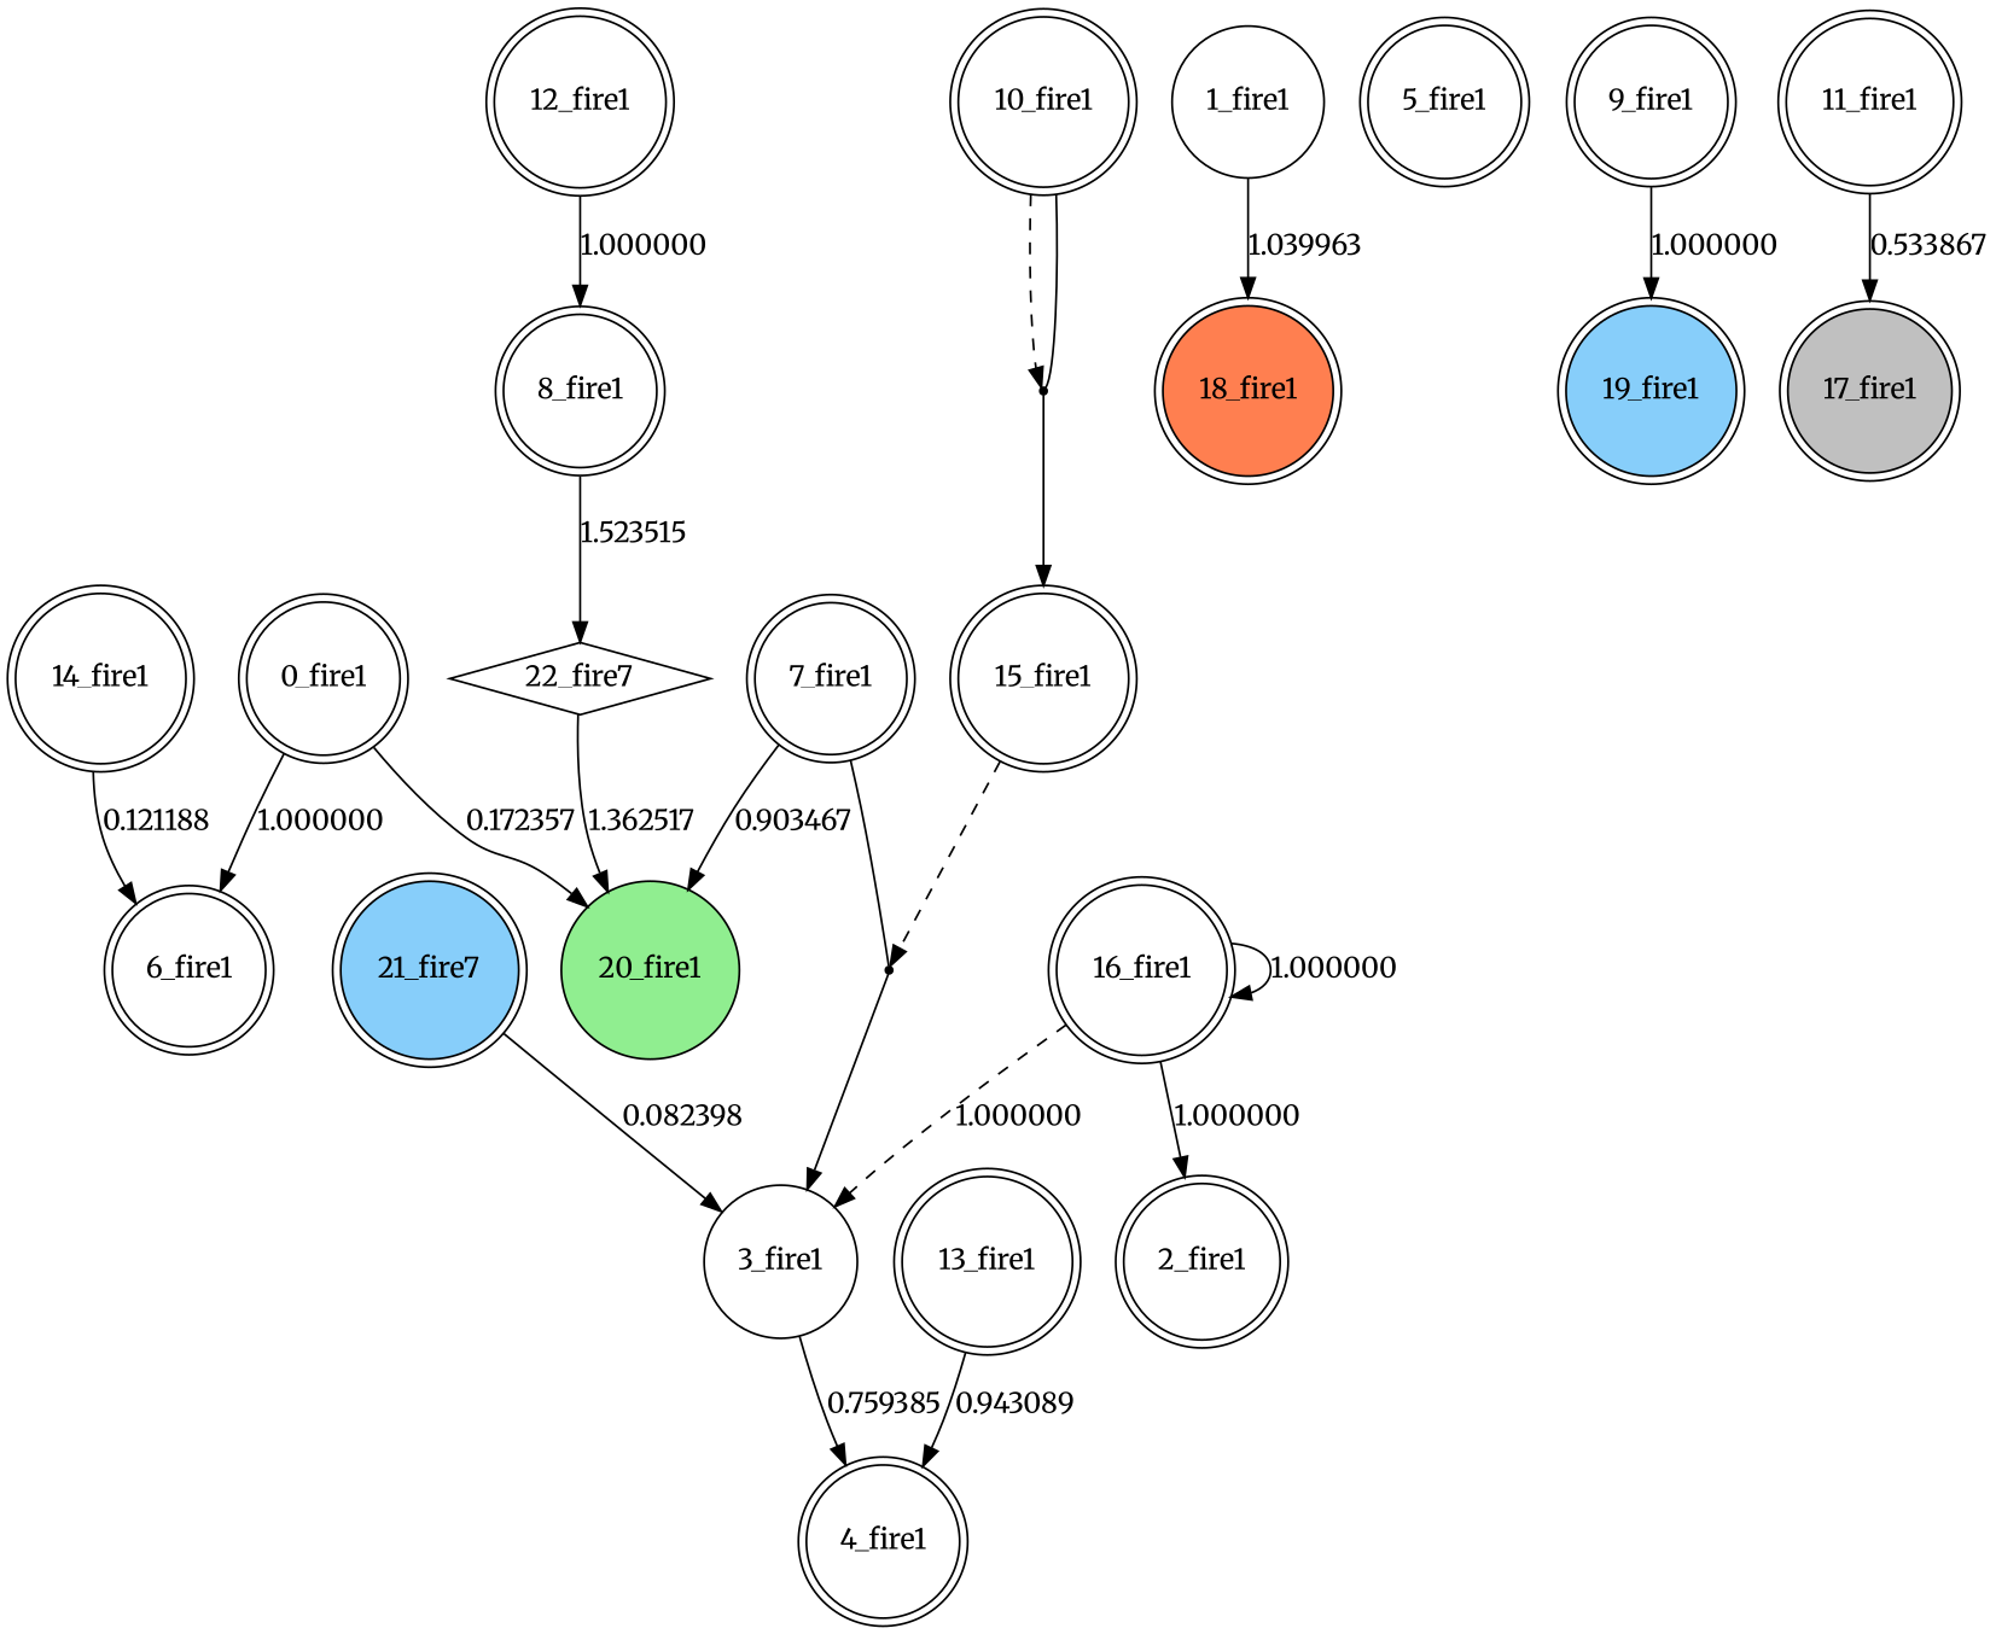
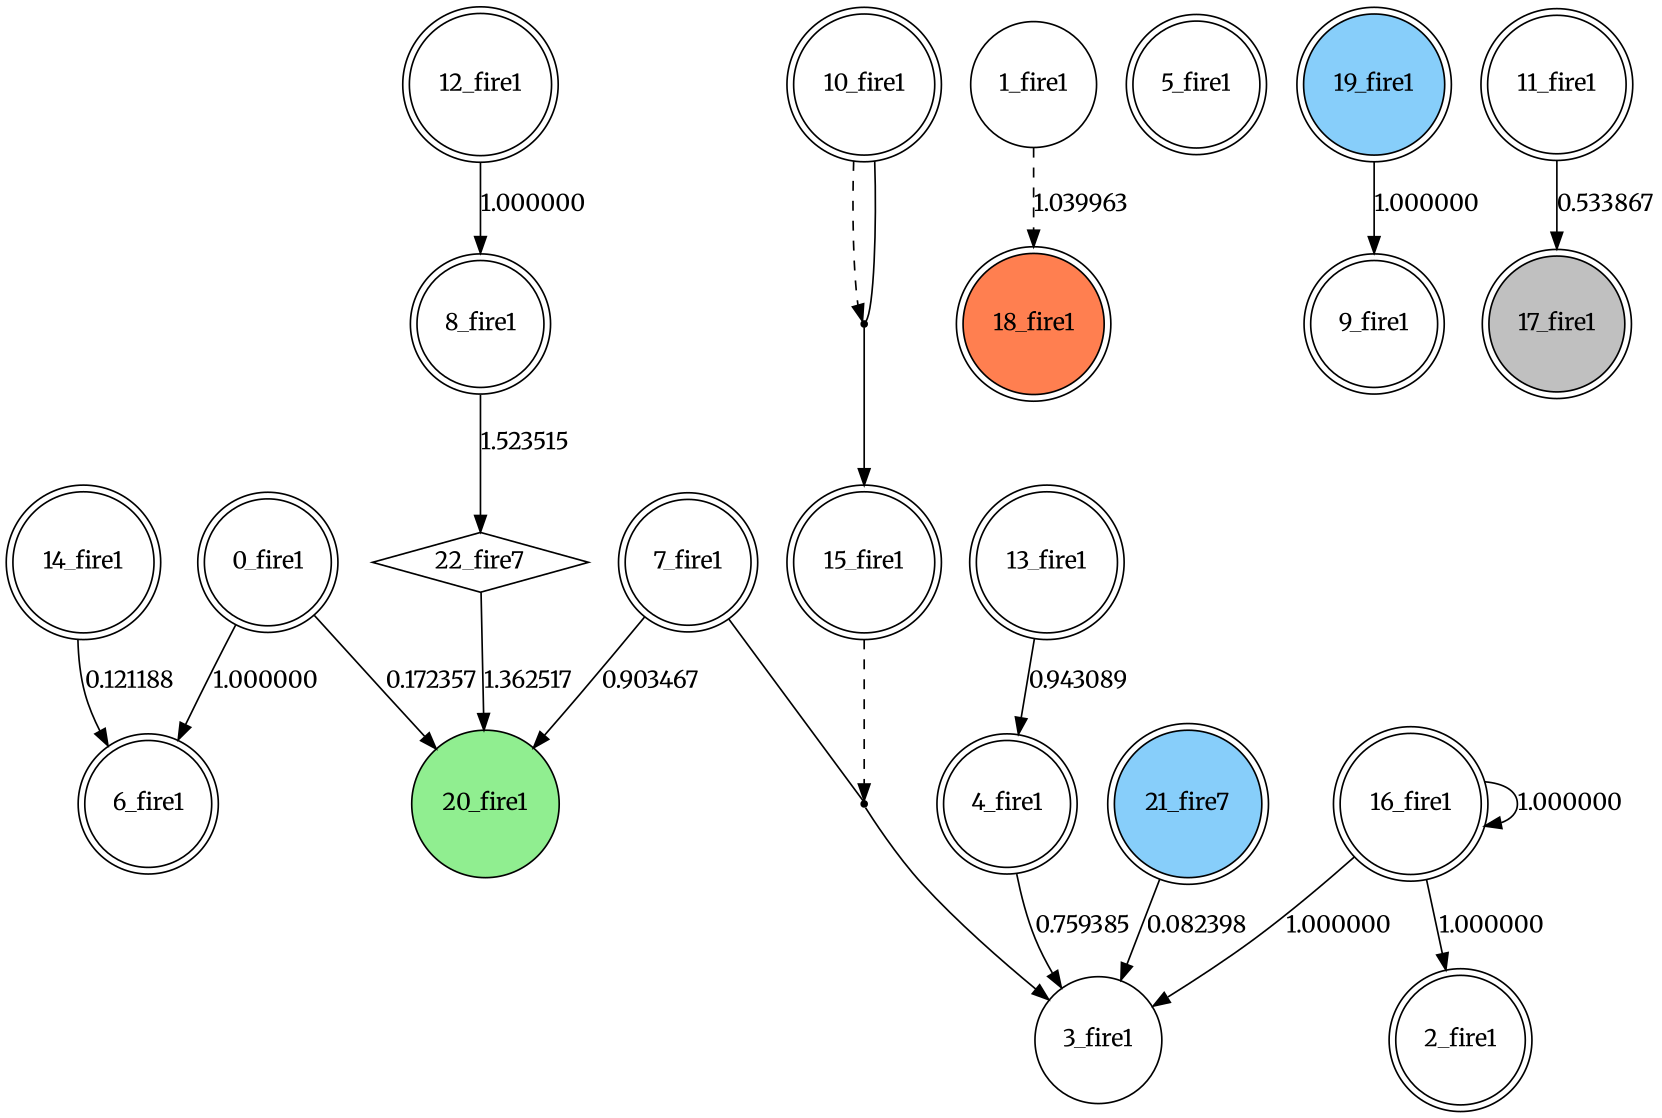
  digraph {
    fontname=Merriweather
    node [fontname=Merriweather shape=doublecircle]
    edge [fontname=Merriweather]
    n1 [label="0_fire1"]
    n2 [label="6_fire1"]
    n3 [fillcolor=lightgreen label="20_fire1" shape=circle style=filled]
    n4 [label="1_fire1" shape=circle]
    n5 [fillcolor=coral label="18_fire1" style=filled]
    n6 [label="2_fire1"]
    n7 [label="3_fire1" shape=circle]
    n8 [fillcolor=lightskyblue label="21_fire7" style=filled]
    n9 [label="4_fire1"]
    n10 [label="5_fire1"]
    n11 [label="7_fire1"]
    24 [shape=point]
    n13 [label="8_fire1"]
    n14 [label="22_fire7" shape=diamond]
    n15 [label="9_fire1"]
    n16 [label="10_fire1"]
    23 [shape=point]
    n18 [label="15_fire1"]
    n19 [label="11_fire1"]
    n20 [fillcolor=gray label="17_fire1" style=filled]
    n21 [label="12_fire1"]
    n22 [label="13_fire1"]
    n23 [label="14_fire1"]
    n24 [label="16_fire1"]
    n25 [fillcolor=lightskyblue label="19_fire1" style=filled]
    n1 -> n2 [label=1.000000]
    n1 -> n3 [label=0.172357]
-   n4 -> n5 [label=1.039963]
+   n4 -> n5 [label=1.039963 style=dashed]
    n8 -> n7 [label=0.082398]
-   n7 -> n9 [label=0.759385]
+   n9 -> n7 [label=0.759385]
    n11 -> n3 [label=0.903467]
    n11 -> 24 [dir=none]
    24 -> n7
    n13 -> n14 [label=1.523515]
    n14 -> n3 [label=1.362517]
    n16 -> 23 [style=dashed]
    n16 -> 23 [dir=none]
    23 -> n18
    n18 -> 24 [style=dashed]
    n19 -> n20 [label=0.533867]
    n21 -> n13 [label=1.000000]
    n22 -> n9 [label=0.943089]
    n23 -> n2 [label=0.121188]
    n24 -> n6 [label=1.000000]
-   n24 -> n7 [label=1.000000 style=dashed]
+   n24 -> n7 [label=1.000000]
    n24 -> n24 [label=1.000000]
-   n15 -> n25 [label=1.000000]
+   n25 -> n15 [label=1.000000]
  }
